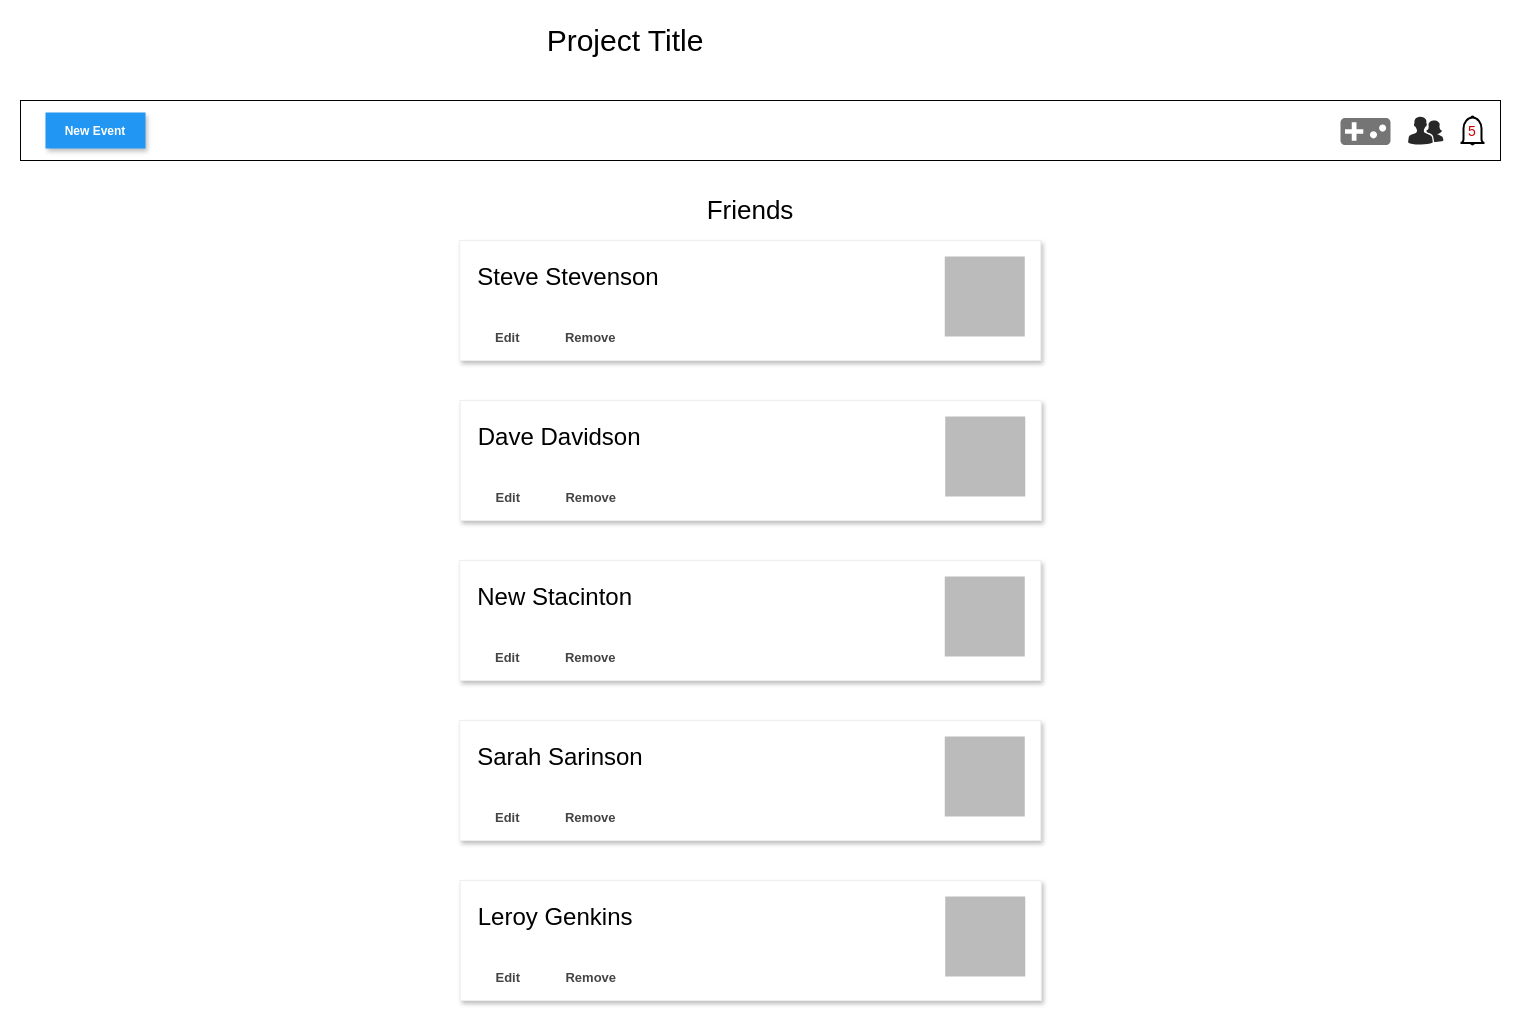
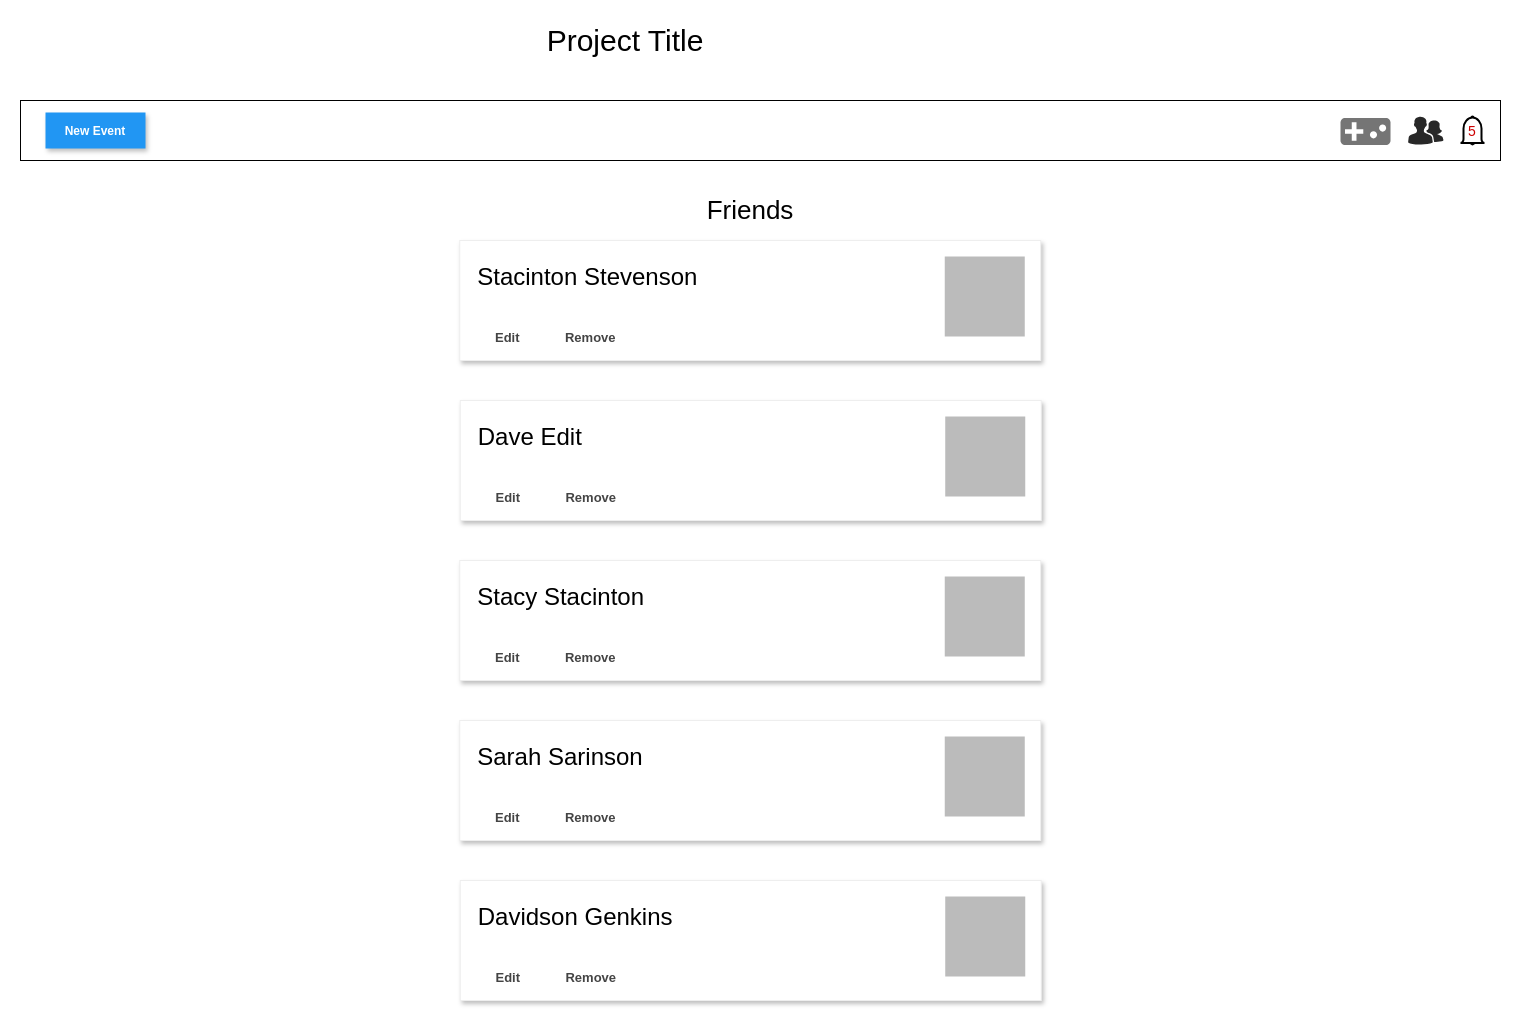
  <mxCell id="0" />
  <mxCell id="1" parent="0" />
  <mxCell id="2" value="" style="rounded=0;whiteSpace=wrap;html=1;" parent="1" vertex="1"><mxGeometry x="20" y="100" width="1480" height="60" as="geometry" /></mxCell>
  <mxCell id="3" value="New Event" style="dashed=0;align=center;fontSize=12;shape=rect;fillColor=#2196F3;strokeColor=none;fontStyle=1;shadow=1;fontColor=#ffffff;" parent="1" vertex="1"><mxGeometry x="45" y="112" width="100" height="36" as="geometry" /></mxCell>
  <mxCell id="4" value="&lt;font style=&quot;font-size: 30px;&quot;&gt;Project Title&lt;/font&gt;" style="text;html=1;strokeColor=none;fillColor=none;align=center;verticalAlign=middle;whiteSpace=wrap;rounded=0;" parent="1" vertex="1"><mxGeometry x="410" y="20" width="430" height="40" as="geometry" /></mxCell>
  <mxCell id="5" value="" style="html=1;verticalLabelPosition=bottom;align=center;labelBackgroundColor=#ffffff;verticalAlign=top;strokeWidth=2;shadow=0;dashed=0;shape=mxgraph.ios7.icons.bell;fontSize=30;" parent="1" vertex="1"><mxGeometry x="1460" y="116" width="24" height="28" as="geometry" /></mxCell>
  <mxCell id="6" value="&lt;font color=&quot;#cc0000&quot;&gt;5&lt;/font&gt;" style="text;html=1;strokeColor=none;fillColor=none;align=center;verticalAlign=middle;whiteSpace=wrap;rounded=0;fontSize=14;" parent="1" vertex="1"><mxGeometry x="1462" y="116" width="20" height="30" as="geometry" /></mxCell>
  <mxCell id="7" value="" style="verticalLabelPosition=bottom;sketch=0;html=1;fillColor=#282828;strokeColor=none;verticalAlign=top;pointerEvents=1;align=center;shape=mxgraph.cisco_safe.people_places_things_icons.icon2;fontSize=14;fontColor=#000000;" parent="1" vertex="1"><mxGeometry x="1407.59" y="116" width="35.4" height="28" as="geometry" /></mxCell>
- <mxCell id="8" value="Steve Stevenson" style="dashed=0;shape=rect;fillColor=#ffffff;strokeColor=#eeeeee;shadow=1;fontColor=#000000;fontSize=24;fontStyle=0;verticalAlign=top;spacingBottom=0;spacingLeft=16;spacingTop=15;align=left;rounded=0;glass=0;sketch=0;" parent="1" vertex="1"><mxGeometry x="459.25" y="240" width="581" height="120" as="geometry" /></mxCell>
+ <mxCell id="8" value="Stacinton Stevenson" style="dashed=0;shape=rect;fillColor=#ffffff;strokeColor=#eeeeee;shadow=1;fontColor=#000000;fontSize=24;fontStyle=0;verticalAlign=top;spacingBottom=0;spacingLeft=16;spacingTop=15;align=left;rounded=0;glass=0;sketch=0;" parent="1" vertex="1"><mxGeometry x="459.25" y="240" width="581" height="120" as="geometry" /></mxCell>
  <mxCell id="9" value="" style="shape=rect;fillColor=#bbbbbb;strokeColor=none;rounded=0;shadow=0;glass=0;sketch=0;fontSize=16;fontColor=#000000;" parent="8" vertex="1"><mxGeometry x="1" width="80" height="80" relative="1" as="geometry"><mxPoint x="-96" y="16" as="offset" /></mxGeometry></mxCell>
  <mxCell id="10" value="Edit" style="shape=rect;fontSize=13;strokeColor=none;fillColor=#ffffff;fontColor=#444444;fontStyle=1;rounded=0;shadow=0;glass=0;sketch=0;" parent="8" vertex="1"><mxGeometry y="1" width="80" height="32" relative="1" as="geometry"><mxPoint x="8" y="-40" as="offset" /></mxGeometry></mxCell>
  <mxCell id="11" value="Remove" style="shape=rect;fontSize=13;strokeColor=none;fillColor=#ffffff;fontColor=#444444;fontStyle=1;rounded=0;shadow=0;glass=0;sketch=0;" parent="8" vertex="1"><mxGeometry y="1" width="80" height="32" relative="1" as="geometry"><mxPoint x="91" y="-40" as="offset" /></mxGeometry></mxCell>
- <mxCell id="12" value="Dave Davidson" style="dashed=0;shape=rect;fillColor=#ffffff;strokeColor=#eeeeee;shadow=1;fontColor=#000000;fontSize=24;fontStyle=0;verticalAlign=top;spacingBottom=0;spacingLeft=16;spacingTop=15;align=left;rounded=0;glass=0;sketch=0;" parent="1" vertex="1"><mxGeometry x="459.75" y="400" width="581" height="120" as="geometry" /></mxCell>
+ <mxCell id="12" value="Dave Edit" style="dashed=0;shape=rect;fillColor=#ffffff;strokeColor=#eeeeee;shadow=1;fontColor=#000000;fontSize=24;fontStyle=0;verticalAlign=top;spacingBottom=0;spacingLeft=16;spacingTop=15;align=left;rounded=0;glass=0;sketch=0;" parent="1" vertex="1"><mxGeometry x="459.75" y="400" width="581" height="120" as="geometry" /></mxCell>
  <mxCell id="13" value="" style="shape=rect;fillColor=#bbbbbb;strokeColor=none;rounded=0;shadow=0;glass=0;sketch=0;fontSize=16;fontColor=#000000;" parent="12" vertex="1"><mxGeometry x="1" width="80" height="80" relative="1" as="geometry"><mxPoint x="-96" y="16" as="offset" /></mxGeometry></mxCell>
  <mxCell id="14" value="Edit" style="shape=rect;fontSize=13;strokeColor=none;fillColor=#ffffff;fontColor=#444444;fontStyle=1;rounded=0;shadow=0;glass=0;sketch=0;" parent="12" vertex="1"><mxGeometry y="1" width="80" height="32" relative="1" as="geometry"><mxPoint x="8" y="-40" as="offset" /></mxGeometry></mxCell>
  <mxCell id="15" value="Remove" style="shape=rect;fontSize=13;strokeColor=none;fillColor=#ffffff;fontColor=#444444;fontStyle=1;rounded=0;shadow=0;glass=0;sketch=0;" parent="12" vertex="1"><mxGeometry y="1" width="80" height="32" relative="1" as="geometry"><mxPoint x="91" y="-40" as="offset" /></mxGeometry></mxCell>
- <mxCell id="16" value="New Stacinton" style="dashed=0;shape=rect;fillColor=#ffffff;strokeColor=#eeeeee;shadow=1;fontColor=#000000;fontSize=24;fontStyle=0;verticalAlign=top;spacingBottom=0;spacingLeft=16;spacingTop=15;align=left;rounded=0;glass=0;sketch=0;" parent="1" vertex="1"><mxGeometry x="459.25" y="560" width="581" height="120" as="geometry" /></mxCell>
+ <mxCell id="16" value="Stacy Stacinton" style="dashed=0;shape=rect;fillColor=#ffffff;strokeColor=#eeeeee;shadow=1;fontColor=#000000;fontSize=24;fontStyle=0;verticalAlign=top;spacingBottom=0;spacingLeft=16;spacingTop=15;align=left;rounded=0;glass=0;sketch=0;" parent="1" vertex="1"><mxGeometry x="459.25" y="560" width="581" height="120" as="geometry" /></mxCell>
  <mxCell id="17" value="" style="shape=rect;fillColor=#bbbbbb;strokeColor=none;rounded=0;shadow=0;glass=0;sketch=0;fontSize=16;fontColor=#000000;" parent="16" vertex="1"><mxGeometry x="1" width="80" height="80" relative="1" as="geometry"><mxPoint x="-96" y="16" as="offset" /></mxGeometry></mxCell>
  <mxCell id="18" value="Edit" style="shape=rect;fontSize=13;strokeColor=none;fillColor=#ffffff;fontColor=#444444;fontStyle=1;rounded=0;shadow=0;glass=0;sketch=0;" parent="16" vertex="1"><mxGeometry y="1" width="80" height="32" relative="1" as="geometry"><mxPoint x="8" y="-40" as="offset" /></mxGeometry></mxCell>
  <mxCell id="19" value="Remove" style="shape=rect;fontSize=13;strokeColor=none;fillColor=#ffffff;fontColor=#444444;fontStyle=1;rounded=0;shadow=0;glass=0;sketch=0;" parent="16" vertex="1"><mxGeometry y="1" width="80" height="32" relative="1" as="geometry"><mxPoint x="91" y="-40" as="offset" /></mxGeometry></mxCell>
  <mxCell id="20" value="Sarah Sarinson" style="dashed=0;shape=rect;fillColor=#ffffff;strokeColor=#eeeeee;shadow=1;fontColor=#000000;fontSize=24;fontStyle=0;verticalAlign=top;spacingBottom=0;spacingLeft=16;spacingTop=15;align=left;rounded=0;glass=0;sketch=0;" parent="1" vertex="1"><mxGeometry x="459.25" y="720" width="581" height="120" as="geometry" /></mxCell>
  <mxCell id="21" value="" style="shape=rect;fillColor=#bbbbbb;strokeColor=none;rounded=0;shadow=0;glass=0;sketch=0;fontSize=16;fontColor=#000000;" parent="20" vertex="1"><mxGeometry x="1" width="80" height="80" relative="1" as="geometry"><mxPoint x="-96" y="16" as="offset" /></mxGeometry></mxCell>
  <mxCell id="22" value="Edit" style="shape=rect;fontSize=13;strokeColor=none;fillColor=#ffffff;fontColor=#444444;fontStyle=1;rounded=0;shadow=0;glass=0;sketch=0;" parent="20" vertex="1"><mxGeometry y="1" width="80" height="32" relative="1" as="geometry"><mxPoint x="8" y="-40" as="offset" /></mxGeometry></mxCell>
  <mxCell id="23" value="Remove" style="shape=rect;fontSize=13;strokeColor=none;fillColor=#ffffff;fontColor=#444444;fontStyle=1;rounded=0;shadow=0;glass=0;sketch=0;" parent="20" vertex="1"><mxGeometry y="1" width="80" height="32" relative="1" as="geometry"><mxPoint x="91" y="-40" as="offset" /></mxGeometry></mxCell>
- <mxCell id="24" value="Leroy Genkins" style="dashed=0;shape=rect;fillColor=#ffffff;strokeColor=#eeeeee;shadow=1;fontColor=#000000;fontSize=24;fontStyle=0;verticalAlign=top;spacingBottom=0;spacingLeft=16;spacingTop=15;align=left;rounded=0;glass=0;sketch=0;" parent="1" vertex="1"><mxGeometry x="459.75" y="880" width="581" height="120" as="geometry" /></mxCell>
+ <mxCell id="24" value="Davidson Genkins" style="dashed=0;shape=rect;fillColor=#ffffff;strokeColor=#eeeeee;shadow=1;fontColor=#000000;fontSize=24;fontStyle=0;verticalAlign=top;spacingBottom=0;spacingLeft=16;spacingTop=15;align=left;rounded=0;glass=0;sketch=0;" parent="1" vertex="1"><mxGeometry x="459.75" y="880" width="581" height="120" as="geometry" /></mxCell>
  <mxCell id="25" value="" style="shape=rect;fillColor=#bbbbbb;strokeColor=none;rounded=0;shadow=0;glass=0;sketch=0;fontSize=16;fontColor=#000000;" parent="24" vertex="1"><mxGeometry x="1" width="80" height="80" relative="1" as="geometry"><mxPoint x="-96" y="16" as="offset" /></mxGeometry></mxCell>
  <mxCell id="26" value="Edit" style="shape=rect;fontSize=13;strokeColor=none;fillColor=#ffffff;fontColor=#444444;fontStyle=1;rounded=0;shadow=0;glass=0;sketch=0;" parent="24" vertex="1"><mxGeometry y="1" width="80" height="32" relative="1" as="geometry"><mxPoint x="8" y="-40" as="offset" /></mxGeometry></mxCell>
  <mxCell id="27" value="Remove" style="shape=rect;fontSize=13;strokeColor=none;fillColor=#ffffff;fontColor=#444444;fontStyle=1;rounded=0;shadow=0;glass=0;sketch=0;" parent="24" vertex="1"><mxGeometry y="1" width="80" height="32" relative="1" as="geometry"><mxPoint x="91" y="-40" as="offset" /></mxGeometry></mxCell>
  <mxCell id="28" value="" style="sketch=0;dashed=0;connectable=0;html=1;fillColor=#757575;strokeColor=none;shape=mxgraph.gcp2.game;part=1;rounded=0;shadow=0;glass=0;strokeWidth=2;fontSize=18;fontColor=#000000;" parent="1" vertex="1"><mxGeometry x="1340" y="117.5" width="50" height="27" as="geometry" /></mxCell>
  <mxCell id="29" value="&lt;font style=&quot;font-size: 26px;&quot;&gt;Friends&lt;/font&gt;" style="text;html=1;strokeColor=none;fillColor=none;align=center;verticalAlign=middle;whiteSpace=wrap;rounded=0;" vertex="1" parent="1"><mxGeometry x="679.75" y="190" width="140" height="40" as="geometry" /></mxCell>
